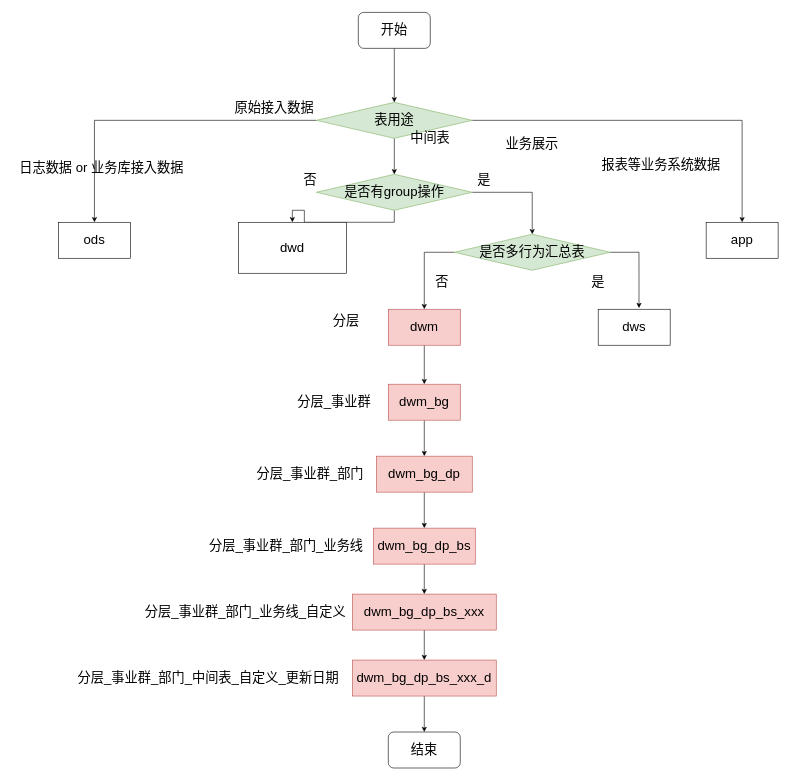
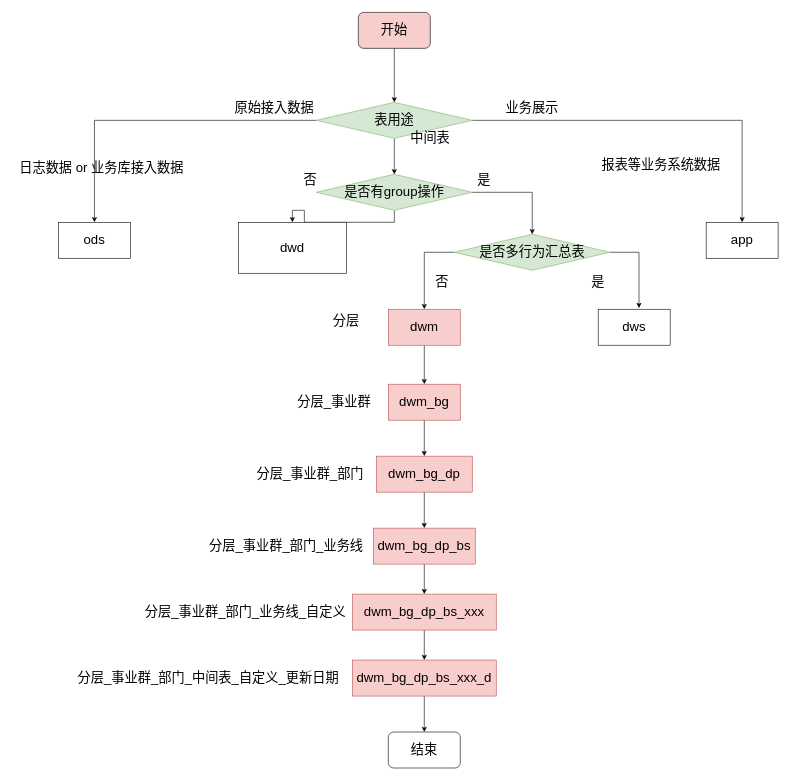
  <mxCell id="0" />
  <mxCell id="1" parent="0" />
  <mxCell id="2" style="edgeStyle=orthogonalEdgeStyle;rounded=0;orthogonalLoop=1;jettySize=auto;html=1;entryX=0.5;entryY=0;entryDx=0;entryDy=0;fontSize=22;" edge="1" parent="1" source="3" target="7"><mxGeometry relative="1" as="geometry" /></mxCell>
- <mxCell id="3" value="开始" style="rounded=1;whiteSpace=wrap;html=1;fontSize=22;" vertex="1" parent="1"><mxGeometry x="597" y="20" width="120" height="60" as="geometry" /></mxCell>
+ <mxCell id="3" value="开始" style="rounded=1;whiteSpace=wrap;html=1;fontSize=22;fillColor=#f8cecc;" vertex="1" parent="1"><mxGeometry x="597" y="20" width="120" height="60" as="geometry" /></mxCell>
  <mxCell id="4" style="edgeStyle=orthogonalEdgeStyle;rounded=0;orthogonalLoop=1;jettySize=auto;html=1;fontSize=22;" edge="1" parent="1" source="7" target="42"><mxGeometry relative="1" as="geometry"><mxPoint x="158" y="340" as="targetPoint" /></mxGeometry></mxCell>
  <mxCell id="5" style="edgeStyle=orthogonalEdgeStyle;rounded=0;orthogonalLoop=1;jettySize=auto;html=1;entryX=0.5;entryY=0;entryDx=0;entryDy=0;fontSize=22;" edge="1" parent="1" source="7" target="13"><mxGeometry relative="1" as="geometry" /></mxCell>
  <mxCell id="6" style="edgeStyle=orthogonalEdgeStyle;rounded=0;orthogonalLoop=1;jettySize=auto;html=1;entryX=0.5;entryY=0;entryDx=0;entryDy=0;fontSize=22;" edge="1" parent="1" source="7" target="43"><mxGeometry relative="1" as="geometry"><mxPoint x="1238" y="338" as="targetPoint" /></mxGeometry></mxCell>
  <mxCell id="7" value="表用途" style="rhombus;whiteSpace=wrap;html=1;fontSize=22;fillColor=#d5e8d4;strokeColor=#82b366;" vertex="1" parent="1"><mxGeometry x="527" y="170" width="260" height="60" as="geometry" /></mxCell>
  <mxCell id="8" value="原始接入数据" style="text;html=1;strokeColor=none;fillColor=none;align=center;verticalAlign=middle;whiteSpace=wrap;rounded=0;fontSize=22;" vertex="1" parent="1"><mxGeometry x="387" y="170" width="140" height="20" as="geometry" /></mxCell>
- <mxCell id="9" value="业务展示" style="text;html=1;strokeColor=none;fillColor=none;align=center;verticalAlign=middle;whiteSpace=wrap;rounded=0;fontSize=22;" vertex="1" parent="1"><mxGeometry x="817" y="230" width="140" height="20" as="geometry" /></mxCell>
+ <mxCell id="9" value="业务展示" style="text;html=1;strokeColor=none;fillColor=none;align=center;verticalAlign=middle;whiteSpace=wrap;rounded=0;fontSize=22;" vertex="1" parent="1"><mxGeometry x="817" y="170" width="140" height="20" as="geometry" /></mxCell>
  <mxCell id="10" value="中间表" style="text;html=1;strokeColor=none;fillColor=none;align=center;verticalAlign=middle;whiteSpace=wrap;rounded=0;fontSize=22;" vertex="1" parent="1"><mxGeometry x="647" y="220" width="140" height="20" as="geometry" /></mxCell>
  <mxCell id="11" style="edgeStyle=orthogonalEdgeStyle;rounded=0;orthogonalLoop=1;jettySize=auto;html=1;entryX=0.5;entryY=0;entryDx=0;entryDy=0;fontSize=22;exitX=1;exitY=0.5;exitDx=0;exitDy=0;" edge="1" parent="1" source="13" target="17"><mxGeometry relative="1" as="geometry" /></mxCell>
  <mxCell id="12" style="edgeStyle=orthogonalEdgeStyle;rounded=0;orthogonalLoop=1;jettySize=auto;html=1;fontSize=22;" edge="1" parent="1" source="13" target="14"><mxGeometry relative="1" as="geometry" /></mxCell>
  <mxCell id="13" value="是否有group操作" style="rhombus;whiteSpace=wrap;html=1;fontSize=22;fillColor=#d5e8d4;strokeColor=#82b366;" vertex="1" parent="1"><mxGeometry x="527" y="290" width="260" height="60" as="geometry" /></mxCell>
  <mxCell id="14" value="dwd&lt;br&gt;" style="rounded=0;whiteSpace=wrap;html=1;fontSize=22;" vertex="1" parent="1"><mxGeometry x="397" y="370" width="180" height="85" as="geometry" /></mxCell>
  <mxCell id="15" style="edgeStyle=orthogonalEdgeStyle;rounded=0;orthogonalLoop=1;jettySize=auto;html=1;entryX=0.5;entryY=0;entryDx=0;entryDy=0;fontSize=22;exitX=0;exitY=0.5;exitDx=0;exitDy=0;" edge="1" parent="1" source="17" target="19"><mxGeometry relative="1" as="geometry" /></mxCell>
  <mxCell id="16" style="edgeStyle=orthogonalEdgeStyle;rounded=0;orthogonalLoop=1;jettySize=auto;html=1;entryX=0.567;entryY=-0.033;entryDx=0;entryDy=0;entryPerimeter=0;fontSize=22;exitX=1;exitY=0.5;exitDx=0;exitDy=0;" edge="1" parent="1" source="17" target="20"><mxGeometry relative="1" as="geometry" /></mxCell>
  <mxCell id="17" value="是否多行为汇总表" style="rhombus;whiteSpace=wrap;html=1;fontSize=22;fillColor=#d5e8d4;strokeColor=#82b366;" vertex="1" parent="1"><mxGeometry x="757" y="390" width="260" height="60" as="geometry" /></mxCell>
  <mxCell id="18" style="edgeStyle=orthogonalEdgeStyle;rounded=0;orthogonalLoop=1;jettySize=auto;html=1;entryX=0.5;entryY=0;entryDx=0;entryDy=0;fontSize=22;" edge="1" parent="1" source="19" target="22"><mxGeometry relative="1" as="geometry" /></mxCell>
  <mxCell id="19" value="dwm&lt;br&gt;" style="rounded=0;whiteSpace=wrap;html=1;fontSize=22;fillColor=#f8cecc;strokeColor=#b85450;" vertex="1" parent="1"><mxGeometry x="647" y="515" width="120" height="60" as="geometry" /></mxCell>
  <mxCell id="20" value="dws&lt;br&gt;" style="rounded=0;whiteSpace=wrap;html=1;fontSize=22;" vertex="1" parent="1"><mxGeometry x="997" y="515" width="120" height="60" as="geometry" /></mxCell>
  <mxCell id="21" style="edgeStyle=orthogonalEdgeStyle;rounded=0;orthogonalLoop=1;jettySize=auto;html=1;entryX=0.5;entryY=0;entryDx=0;entryDy=0;fontSize=22;" edge="1" parent="1" source="22" target="28"><mxGeometry relative="1" as="geometry" /></mxCell>
  <mxCell id="22" value="dwm_bg&lt;br&gt;" style="rounded=0;whiteSpace=wrap;html=1;fontSize=22;fillColor=#f8cecc;strokeColor=#b85450;" vertex="1" parent="1"><mxGeometry x="647" y="640" width="120" height="60" as="geometry" /></mxCell>
  <mxCell id="23" value="分层" style="text;html=1;strokeColor=none;fillColor=none;align=center;verticalAlign=middle;whiteSpace=wrap;rounded=0;fontSize=22;" vertex="1" parent="1"><mxGeometry x="537" y="525" width="80" height="20" as="geometry" /></mxCell>
  <mxCell id="24" value="否" style="text;html=1;strokeColor=none;fillColor=none;align=center;verticalAlign=middle;whiteSpace=wrap;rounded=0;fontSize=22;" vertex="1" parent="1"><mxGeometry x="697" y="460" width="80" height="20" as="geometry" /></mxCell>
  <mxCell id="25" value="是" style="text;html=1;strokeColor=none;fillColor=none;align=center;verticalAlign=middle;whiteSpace=wrap;rounded=0;fontSize=22;" vertex="1" parent="1"><mxGeometry x="957" y="460" width="80" height="20" as="geometry" /></mxCell>
  <mxCell id="26" value="分层_事业群" style="text;html=1;strokeColor=none;fillColor=none;align=center;verticalAlign=middle;whiteSpace=wrap;rounded=0;fontSize=22;" vertex="1" parent="1"><mxGeometry x="487" y="660" width="140" height="20" as="geometry" /></mxCell>
  <mxCell id="27" style="edgeStyle=orthogonalEdgeStyle;rounded=0;orthogonalLoop=1;jettySize=auto;html=1;fontSize=22;" edge="1" parent="1" source="28" target="33"><mxGeometry relative="1" as="geometry" /></mxCell>
  <mxCell id="28" value="dwm_bg_dp&lt;br&gt;" style="rounded=0;whiteSpace=wrap;html=1;fontSize=22;fillColor=#f8cecc;strokeColor=#b85450;" vertex="1" parent="1"><mxGeometry x="627" y="760" width="160" height="60" as="geometry" /></mxCell>
  <mxCell id="29" value="分层_事业群_部门" style="text;html=1;strokeColor=none;fillColor=none;align=center;verticalAlign=middle;whiteSpace=wrap;rounded=0;fontSize=22;" vertex="1" parent="1"><mxGeometry x="417" y="780" width="200" height="20" as="geometry" /></mxCell>
  <mxCell id="30" value="分层_事业群_部门_业务线" style="text;html=1;strokeColor=none;fillColor=none;align=center;verticalAlign=middle;whiteSpace=wrap;rounded=0;fontSize=22;" vertex="1" parent="1"><mxGeometry x="347" y="900" width="260" height="20" as="geometry" /></mxCell>
  <mxCell id="31" value="分层_事业群_部门_业务线_自定义" style="text;html=1;strokeColor=none;fillColor=none;align=center;verticalAlign=middle;whiteSpace=wrap;rounded=0;fontSize=22;" vertex="1" parent="1"><mxGeometry x="239" y="1010" width="340" height="20" as="geometry" /></mxCell>
  <mxCell id="32" style="edgeStyle=orthogonalEdgeStyle;rounded=0;orthogonalLoop=1;jettySize=auto;html=1;fontSize=22;" edge="1" parent="1" source="33" target="35"><mxGeometry relative="1" as="geometry" /></mxCell>
  <mxCell id="33" value="dwm_bg_dp_bs&lt;br&gt;" style="rounded=0;whiteSpace=wrap;html=1;fontSize=22;fillColor=#f8cecc;strokeColor=#b85450;" vertex="1" parent="1"><mxGeometry x="622" y="880" width="170" height="60" as="geometry" /></mxCell>
  <mxCell id="34" style="edgeStyle=orthogonalEdgeStyle;rounded=0;orthogonalLoop=1;jettySize=auto;html=1;entryX=0.5;entryY=0;entryDx=0;entryDy=0;fontSize=22;" edge="1" parent="1" source="35" target="40"><mxGeometry relative="1" as="geometry" /></mxCell>
  <mxCell id="35" value="dwm_bg_dp_bs_xxx&lt;br&gt;" style="rounded=0;whiteSpace=wrap;html=1;fontSize=22;fillColor=#f8cecc;strokeColor=#b85450;" vertex="1" parent="1"><mxGeometry x="587" y="990" width="240" height="60" as="geometry" /></mxCell>
  <mxCell id="36" value="否" style="text;html=1;strokeColor=none;fillColor=none;align=center;verticalAlign=middle;whiteSpace=wrap;rounded=0;fontSize=22;" vertex="1" parent="1"><mxGeometry x="477" y="290" width="80" height="20" as="geometry" /></mxCell>
  <mxCell id="37" value="是" style="text;html=1;strokeColor=none;fillColor=none;align=center;verticalAlign=middle;whiteSpace=wrap;rounded=0;fontSize=22;" vertex="1" parent="1"><mxGeometry x="767" y="290" width="80" height="20" as="geometry" /></mxCell>
  <mxCell id="38" value="分层_事业群_部门_中间表_自定义_更新日期" style="text;html=1;strokeColor=none;fillColor=none;align=center;verticalAlign=middle;whiteSpace=wrap;rounded=0;fontSize=22;" vertex="1" parent="1"><mxGeometry x="122" y="1120" width="450" height="20" as="geometry" /></mxCell>
  <mxCell id="39" style="edgeStyle=orthogonalEdgeStyle;rounded=0;orthogonalLoop=1;jettySize=auto;html=1;fontSize=22;" edge="1" parent="1" source="40" target="41"><mxGeometry relative="1" as="geometry" /></mxCell>
  <mxCell id="40" value="dwm_bg_dp_bs_xxx_d&lt;br&gt;" style="rounded=0;whiteSpace=wrap;html=1;fontSize=22;fillColor=#f8cecc;strokeColor=#b85450;" vertex="1" parent="1"><mxGeometry x="587" y="1100" width="240" height="60" as="geometry" /></mxCell>
  <mxCell id="41" value="结束" style="rounded=1;whiteSpace=wrap;html=1;fontSize=22;" vertex="1" parent="1"><mxGeometry x="647" y="1220" width="120" height="60" as="geometry" /></mxCell>
  <mxCell id="42" value="ods" style="rounded=0;whiteSpace=wrap;html=1;fontSize=22;" vertex="1" parent="1"><mxGeometry x="97" y="370" width="120" height="60" as="geometry" /></mxCell>
  <mxCell id="43" value="app&lt;br&gt;" style="rounded=0;whiteSpace=wrap;html=1;fontSize=22;" vertex="1" parent="1"><mxGeometry x="1177" y="370" width="120" height="60" as="geometry" /></mxCell>
  <mxCell id="44" value="日志数据 or 业务库接入数据" style="text;html=1;strokeColor=none;fillColor=none;align=center;verticalAlign=middle;whiteSpace=wrap;rounded=0;fontSize=22;" vertex="1" parent="1"><mxGeometry x="20" y="270" width="298" height="20" as="geometry" /></mxCell>
  <mxCell id="45" value="报表等业务系统数据" style="text;html=1;strokeColor=none;fillColor=none;align=center;verticalAlign=middle;whiteSpace=wrap;rounded=0;fontSize=22;" vertex="1" parent="1"><mxGeometry x="997" y="265" width="210" height="20" as="geometry" /></mxCell>
